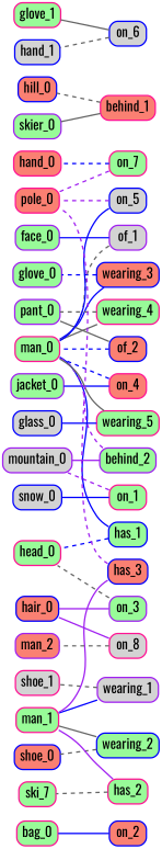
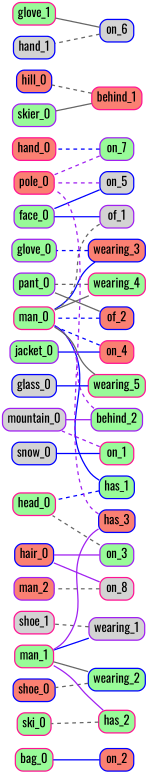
  digraph {
    fontname=Oswald
    rankdir=RL
    node [color=deeppink fillcolor=palegreen fontname=Oswald fontsize=20 penwidth=2 shape=box style="rounded,filled"]
    edge [arrowhead=none color=gray40 constraint=true fontname=Oswald penwidth=2]
    n1 [label=bag_0]
    n2 [fillcolor=salmon label=hand_0]
    n3 [color=purple label=face_0]
    n4 [color=blue fillcolor=salmon label=hair_0]
    n5 [label=man_0]
    n6 [label=head_0]
    n7 [color=blue fillcolor=salmon label=hill_0]
    n8 [color=purple label=jacket_0]
    n9 [color=purple fillcolor=lightgrey label=mountain_0]
    n10 [color=purple label=pant_0]
    n11 [fillcolor=salmon label=pole_0]
    n12 [color=blue fillcolor=salmon label=shoe_0]
-   n13 [label=ski_7]
+   n13 [label=ski_0]
    n14 [color=blue fillcolor=lightgrey label=snow_0]
    n15 [label=man_1]
    n16 [fillcolor=lightgrey label=shoe_1]
    n17 [color=purple label=glove_0]
    n18 [color=purple label=skier_0]
    n19 [color=blue fillcolor=lightgrey label=glass_0]
    n20 [label=glove_1]
    n21 [color=blue fillcolor=lightgrey label=hand_1]
    n22 [color=purple fillcolor=salmon label=man_2]
    n23 [color=purple fillcolor=lightgrey label=wearing_1]
    n24 [color=blue label=wearing_2]
    n25 [color=blue fillcolor=salmon label=wearing_3]
    n26 [label=wearing_4]
    n27 [label=on_1]
    n28 [color=purple fillcolor=lightgrey label=of_1]
    n29 [color=blue fillcolor=salmon label=on_2]
    n30 [color=blue label=has_1]
    n31 [color=purple label=on_3]
    n32 [fillcolor=salmon label=on_4]
    n33 [color=blue fillcolor=salmon label=of_2]
    n34 [fillcolor=salmon label=behind_1]
    n35 [color=purple label=behind_2]
    n36 [label=has_2]
    n37 [label=wearing_5]
    n38 [color=blue fillcolor=lightgrey label=on_5]
    n39 [color=blue fillcolor=lightgrey label=on_6]
-   n40 [label=on_7]
+   n40 [color=purple label=on_7]
    n41 [color=blue fillcolor=salmon label=has_3]
    n42 [fillcolor=lightgrey label=on_8]
    n23 -> n15 [color=blue]
    n23 -> n16 [style=dashed]
    n24 -> n12 [style=dashed]
    n24 -> n15
    n25 -> n5 [color=blue]
    n25 -> n17 [color=blue style=dashed]
    n26 -> n5
    n26 -> n10 [style=dashed]
    n27 -> n9 [color=purple style=dashed]
    n27 -> n14 [color=blue]
    n28 -> n3 [color=blue]
    n28 -> n5 [style=dashed]
    n29 -> n1 [color=blue]
    n30 -> n5 [color=blue]
    n30 -> n6 [color=blue style=dashed]
    n31 -> n4 [color=purple]
    n31 -> n6 [style=dashed]
    n32 -> n5 [color=blue style=dashed]
    n32 -> n8 [color=blue]
    n33 -> n5 [color=blue style=dashed]
    n33 -> n10
    n34 -> n7 [style=dashed]
    n34 -> n18
    n35 -> n5 [color=purple style=dashed]
    n35 -> n9 [color=purple]
    n36 -> n13 [style=dashed]
    n36 -> n15 [color=purple]
    n37 -> n5
    n37 -> n19 [color=blue style=solid]
-   n38 -> n5 [color=blue]
+   n38 -> n3 [color=blue]
    n38 -> n11 [color=purple style=dashed]
    n39 -> n20
    n39 -> n21 [style=dashed]
    n40 -> n2 [color=blue style=dashed]
    n40 -> n11 [color=purple style=dashed]
    n41 -> n11 [color=purple style=dashed]
    n41 -> n15 [color=purple]
    n42 -> n4 [color=purple]
    n42 -> n22 [style=dashed]
  }
